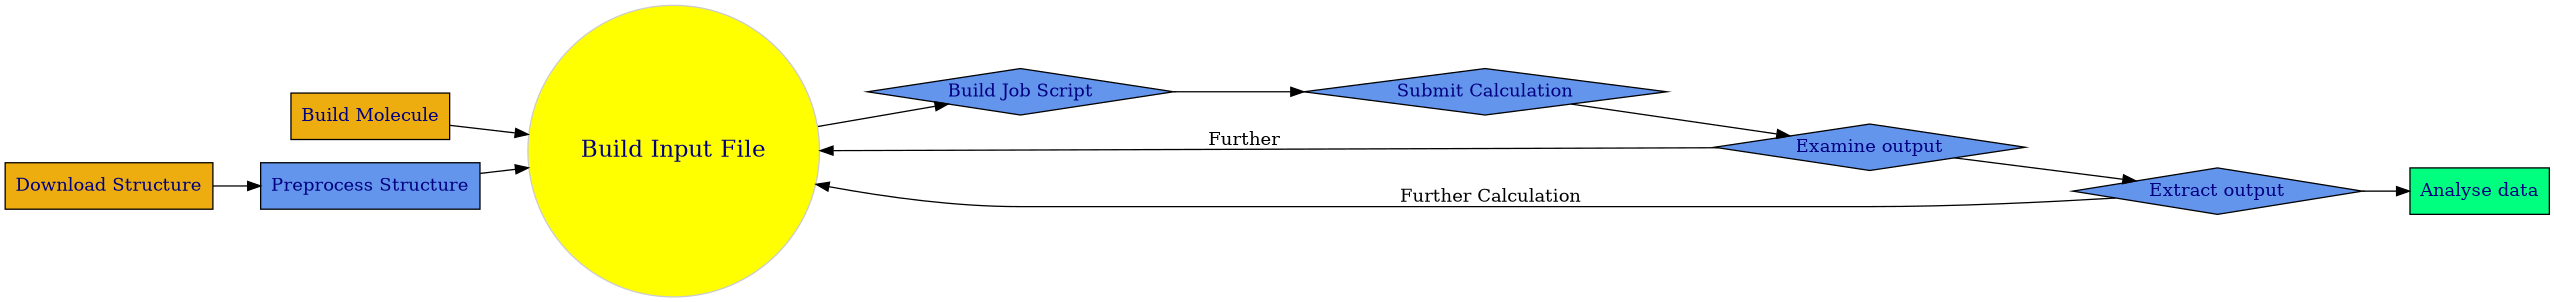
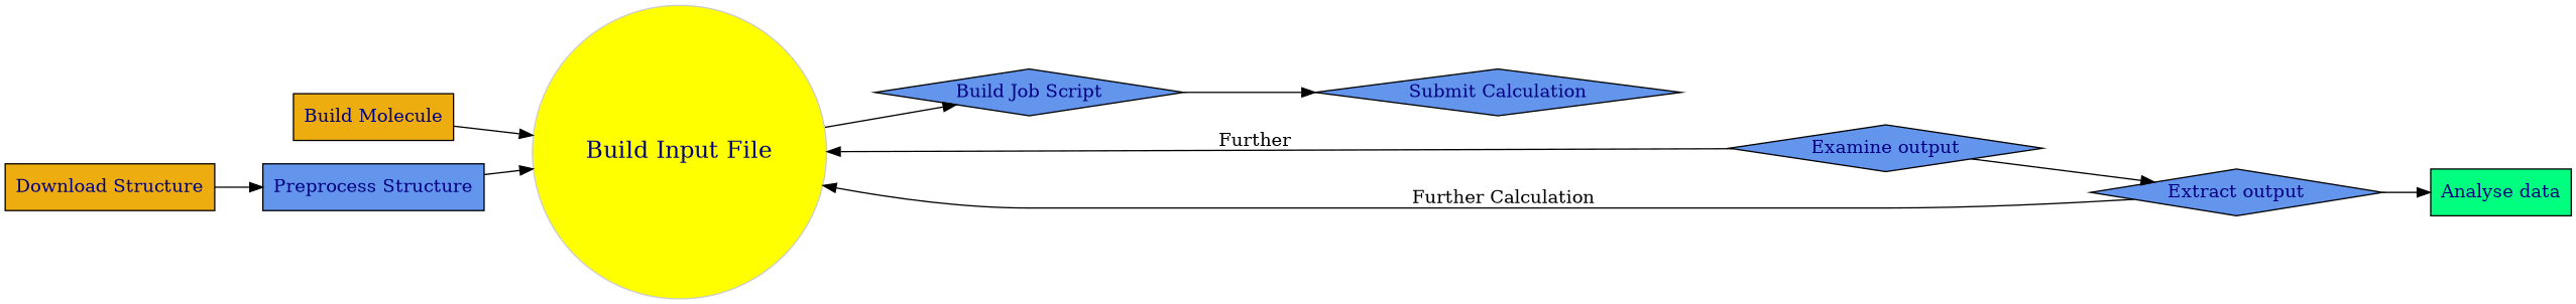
  digraph {
    rankdir=LR
    node [fillcolor=cornflowerblue fontcolor=navy shape=diamond style=filled]
    n1 [fillcolor=darkgoldenrod2 label="Build Molecule" shape=box]
    n2 [color=grey80 fillcolor=yellow fontsize=18 label="Build Input File" shape=circle]
    n3 [label="Build Job Script"]
    n4 [fillcolor=darkgoldenrod2 label="Download Structure" shape=box]
    n5 [label="Preprocess Structure" shape=box]
    n6 [label="Submit Calculation"]
    n7 [label="Examine output"]
    n8 [label="Extract output"]
    n9 [fillcolor=springgreen1 label="Analyse data" shape=rectangle]
    n1 -> n2
    n2 -> n3
    n3 -> n6
    n4 -> n5
    n5 -> n2
-   n6 -> n7
    n7 -> n2 [label="  Further"]
    n7 -> n8
    n8 -> n2 [label="  Further Calculation"]
    n8 -> n9
  }
